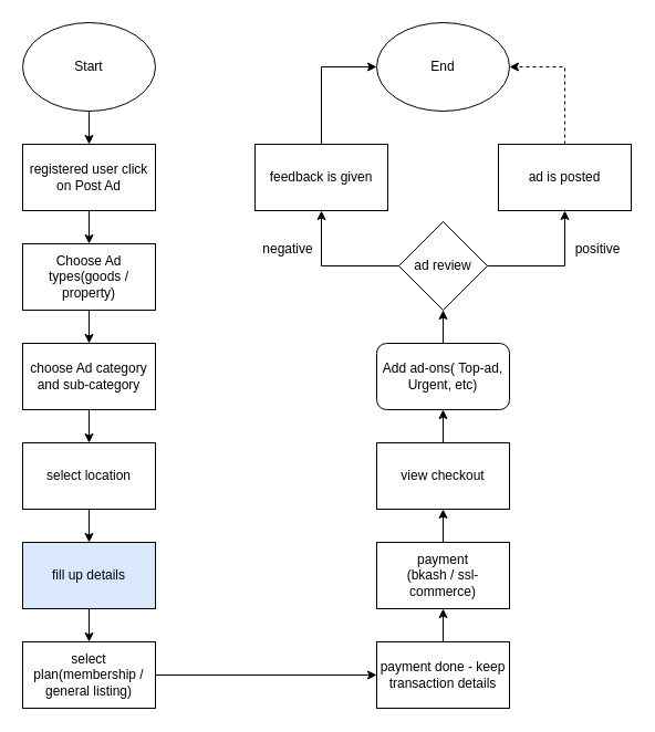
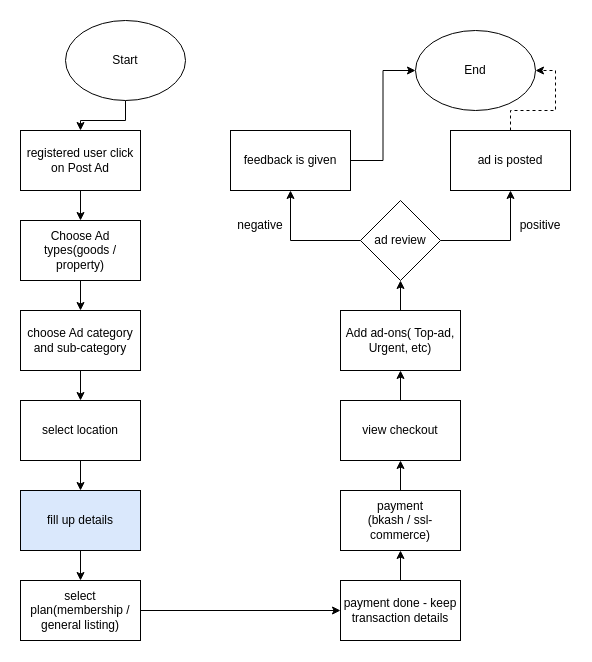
  <mxCell id="0" />
  <mxCell id="1" parent="0" />
  <mxCell id="2" style="edgeStyle=orthogonalEdgeStyle;rounded=0;orthogonalLoop=1;jettySize=auto;html=1;exitX=0.5;exitY=1;exitDx=0;exitDy=0;entryX=0.5;entryY=0;entryDx=0;entryDy=0;" edge="1" parent="1" source="3" target="7"><mxGeometry relative="1" as="geometry" /></mxCell>
  <mxCell id="3" value="registered user click on Post Ad" style="rounded=0;whiteSpace=wrap;html=1;" vertex="1" parent="1"><mxGeometry x="20" y="130" width="120" height="60" as="geometry" /></mxCell>
  <mxCell id="4" style="edgeStyle=orthogonalEdgeStyle;rounded=0;orthogonalLoop=1;jettySize=auto;html=1;exitX=0.5;exitY=1;exitDx=0;exitDy=0;entryX=0.5;entryY=0;entryDx=0;entryDy=0;" edge="1" parent="1" source="5" target="3"><mxGeometry relative="1" as="geometry" /></mxCell>
- <mxCell id="5" value="Start" style="ellipse;whiteSpace=wrap;html=1;" vertex="1" parent="1"><mxGeometry x="20" y="20" width="120" height="80" as="geometry" /></mxCell>
+ <mxCell id="5" value="Start" style="ellipse;whiteSpace=wrap;html=1;" vertex="1" parent="1"><mxGeometry x="65" y="20" width="120" height="80" as="geometry" /></mxCell>
  <mxCell id="6" style="edgeStyle=orthogonalEdgeStyle;rounded=0;orthogonalLoop=1;jettySize=auto;html=1;exitX=0.5;exitY=1;exitDx=0;exitDy=0;entryX=0.5;entryY=0;entryDx=0;entryDy=0;" edge="1" parent="1" source="7" target="9"><mxGeometry relative="1" as="geometry" /></mxCell>
  <mxCell id="7" value="Choose Ad types(goods / property)" style="rounded=0;whiteSpace=wrap;html=1;" vertex="1" parent="1"><mxGeometry x="20" y="220" width="120" height="60" as="geometry" /></mxCell>
  <mxCell id="8" style="edgeStyle=orthogonalEdgeStyle;rounded=0;orthogonalLoop=1;jettySize=auto;html=1;exitX=0.5;exitY=1;exitDx=0;exitDy=0;entryX=0.5;entryY=0;entryDx=0;entryDy=0;" edge="1" parent="1" source="9" target="11"><mxGeometry relative="1" as="geometry" /></mxCell>
  <mxCell id="9" value="choose Ad category and sub-category" style="rounded=0;whiteSpace=wrap;html=1;" vertex="1" parent="1"><mxGeometry x="20" y="310" width="120" height="60" as="geometry" /></mxCell>
  <mxCell id="10" style="edgeStyle=orthogonalEdgeStyle;rounded=0;orthogonalLoop=1;jettySize=auto;html=1;exitX=0.5;exitY=1;exitDx=0;exitDy=0;entryX=0.5;entryY=0;entryDx=0;entryDy=0;" edge="1" parent="1" source="11" target="13"><mxGeometry relative="1" as="geometry" /></mxCell>
  <mxCell id="11" value="select location" style="rounded=0;whiteSpace=wrap;html=1;" vertex="1" parent="1"><mxGeometry x="20" y="400" width="120" height="60" as="geometry" /></mxCell>
  <mxCell id="12" style="edgeStyle=orthogonalEdgeStyle;rounded=0;orthogonalLoop=1;jettySize=auto;html=1;exitX=0.5;exitY=1;exitDx=0;exitDy=0;entryX=0.5;entryY=0;entryDx=0;entryDy=0;" edge="1" parent="1" source="13" target="15"><mxGeometry relative="1" as="geometry" /></mxCell>
  <mxCell id="13" value="fill up details" style="rounded=0;whiteSpace=wrap;html=1;fillColor=#dae8fc;" vertex="1" parent="1"><mxGeometry x="20" y="490" width="120" height="60" as="geometry" /></mxCell>
  <mxCell id="14" style="edgeStyle=orthogonalEdgeStyle;rounded=0;orthogonalLoop=1;jettySize=auto;html=1;exitX=1;exitY=0.5;exitDx=0;exitDy=0;entryX=0;entryY=0.5;entryDx=0;entryDy=0;" edge="1" parent="1" source="15" target="23"><mxGeometry relative="1" as="geometry" /></mxCell>
  <mxCell id="15" value="select plan(membership / general listing)" style="rounded=0;whiteSpace=wrap;html=1;" vertex="1" parent="1"><mxGeometry x="20" y="580" width="120" height="60" as="geometry" /></mxCell>
  <mxCell id="16" style="edgeStyle=orthogonalEdgeStyle;rounded=0;orthogonalLoop=1;jettySize=auto;html=1;exitX=0.5;exitY=0;exitDx=0;exitDy=0;entryX=0.5;entryY=1;entryDx=0;entryDy=0;" edge="1" parent="1" source="17" target="26"><mxGeometry relative="1" as="geometry" /></mxCell>
- <mxCell id="17" value="Add ad-ons( Top-ad, Urgent, etc)" style="whiteSpace=wrap;html=1;rounded=1;" vertex="1" parent="1"><mxGeometry x="340" y="310" width="120" height="60" as="geometry" /></mxCell>
+ <mxCell id="17" value="Add ad-ons( Top-ad, Urgent, etc)" style="rounded=0;whiteSpace=wrap;html=1;" vertex="1" parent="1"><mxGeometry x="340" y="310" width="120" height="60" as="geometry" /></mxCell>
  <mxCell id="18" style="edgeStyle=orthogonalEdgeStyle;rounded=0;orthogonalLoop=1;jettySize=auto;html=1;exitX=0.5;exitY=0;exitDx=0;exitDy=0;entryX=0.5;entryY=1;entryDx=0;entryDy=0;" edge="1" parent="1" source="19" target="17"><mxGeometry relative="1" as="geometry" /></mxCell>
  <mxCell id="19" value="view checkout" style="rounded=0;whiteSpace=wrap;html=1;" vertex="1" parent="1"><mxGeometry x="340" y="400" width="120" height="60" as="geometry" /></mxCell>
  <mxCell id="20" style="edgeStyle=orthogonalEdgeStyle;rounded=0;orthogonalLoop=1;jettySize=auto;html=1;exitX=0.5;exitY=0;exitDx=0;exitDy=0;entryX=0.5;entryY=1;entryDx=0;entryDy=0;" edge="1" parent="1" source="21" target="19"><mxGeometry relative="1" as="geometry" /></mxCell>
  <mxCell id="21" value="payment&lt;br&gt;(bkash / ssl-commerce)" style="rounded=0;whiteSpace=wrap;html=1;" vertex="1" parent="1"><mxGeometry x="340" y="490" width="120" height="60" as="geometry" /></mxCell>
  <mxCell id="22" style="edgeStyle=orthogonalEdgeStyle;rounded=0;orthogonalLoop=1;jettySize=auto;html=1;exitX=0.5;exitY=0;exitDx=0;exitDy=0;entryX=0.5;entryY=1;entryDx=0;entryDy=0;" edge="1" parent="1" source="23" target="21"><mxGeometry relative="1" as="geometry" /></mxCell>
  <mxCell id="23" value="payment done - keep transaction details" style="rounded=0;whiteSpace=wrap;html=1;" vertex="1" parent="1"><mxGeometry x="340" y="580" width="120" height="60" as="geometry" /></mxCell>
  <mxCell id="24" style="edgeStyle=orthogonalEdgeStyle;rounded=0;orthogonalLoop=1;jettySize=auto;html=1;exitX=0;exitY=0.5;exitDx=0;exitDy=0;entryX=0.5;entryY=1;entryDx=0;entryDy=0;" edge="1" parent="1" source="26" target="30"><mxGeometry relative="1" as="geometry" /></mxCell>
  <mxCell id="25" style="edgeStyle=orthogonalEdgeStyle;rounded=0;orthogonalLoop=1;jettySize=auto;html=1;exitX=1;exitY=0.5;exitDx=0;exitDy=0;entryX=0.5;entryY=1;entryDx=0;entryDy=0;" edge="1" parent="1" source="26" target="28"><mxGeometry relative="1" as="geometry" /></mxCell>
  <mxCell id="26" value="ad review" style="rhombus;whiteSpace=wrap;html=1;" vertex="1" parent="1"><mxGeometry x="360" y="200" width="80" height="80" as="geometry" /></mxCell>
  <mxCell id="27" style="edgeStyle=orthogonalEdgeStyle;rounded=0;orthogonalLoop=1;jettySize=auto;html=1;exitX=0.5;exitY=0;exitDx=0;exitDy=0;entryX=1;entryY=0.5;entryDx=0;entryDy=0;dashed=1;" edge="1" parent="1" source="28" target="31"><mxGeometry relative="1" as="geometry" /></mxCell>
  <mxCell id="28" value="ad is posted" style="rounded=0;whiteSpace=wrap;html=1;" vertex="1" parent="1"><mxGeometry x="450" y="130" width="120" height="60" as="geometry" /></mxCell>
  <mxCell id="29" style="edgeStyle=orthogonalEdgeStyle;rounded=0;orthogonalLoop=1;jettySize=auto;html=1;entryX=0;entryY=0.5;entryDx=0;entryDy=0;" edge="1" parent="1" source="30" target="31"><mxGeometry relative="1" as="geometry" /></mxCell>
  <mxCell id="30" value="feedback is given" style="rounded=0;whiteSpace=wrap;html=1;" vertex="1" parent="1"><mxGeometry x="230" y="130" width="120" height="60" as="geometry" /></mxCell>
- <mxCell id="31" value="End" style="ellipse;whiteSpace=wrap;html=1;" vertex="1" parent="1"><mxGeometry x="340" y="20" width="120" height="80" as="geometry" /></mxCell>
+ <mxCell id="31" value="End" style="ellipse;whiteSpace=wrap;html=1;" vertex="1" parent="1"><mxGeometry x="415" y="30" width="120" height="80" as="geometry" /></mxCell>
  <mxCell id="32" value="positive" style="text;html=1;strokeColor=none;fillColor=none;align=center;verticalAlign=middle;whiteSpace=wrap;rounded=0;" vertex="1" parent="1"><mxGeometry x="510" y="210" width="60" height="30" as="geometry" /></mxCell>
  <mxCell id="33" value="negative" style="text;html=1;strokeColor=none;fillColor=none;align=center;verticalAlign=middle;whiteSpace=wrap;rounded=0;" vertex="1" parent="1"><mxGeometry x="230" y="210" width="60" height="30" as="geometry" /></mxCell>
